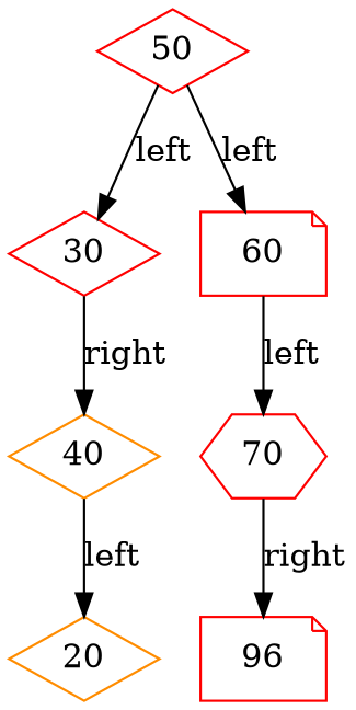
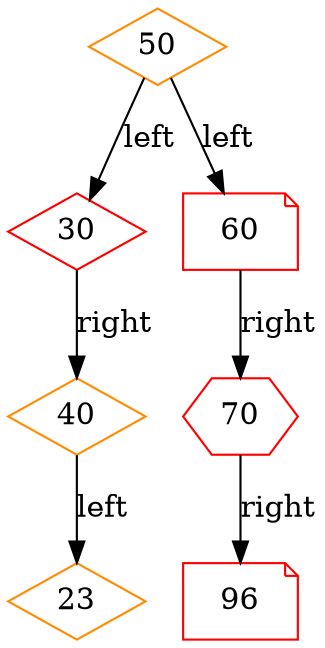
  digraph {
    node [color=red shape=diamond]
-   50
+   50 [color=darkorange]
    n2 [label=30]
    60 [shape=note]
    40 [color=darkorange]
    70 [shape=hexagon]
-   20 [color=darkorange]
+   20 [color=darkorange label=23]
    n7 [label=96 shape=note]
    50 -> n2 [label=left]
    50 -> 60 [label=left]
    n2 -> 40 [label=right]
-   60 -> 70 [label=left]
+   60 -> 70 [label=right]
    40 -> 20 [label=left]
    70 -> n7 [label=right]
  }
